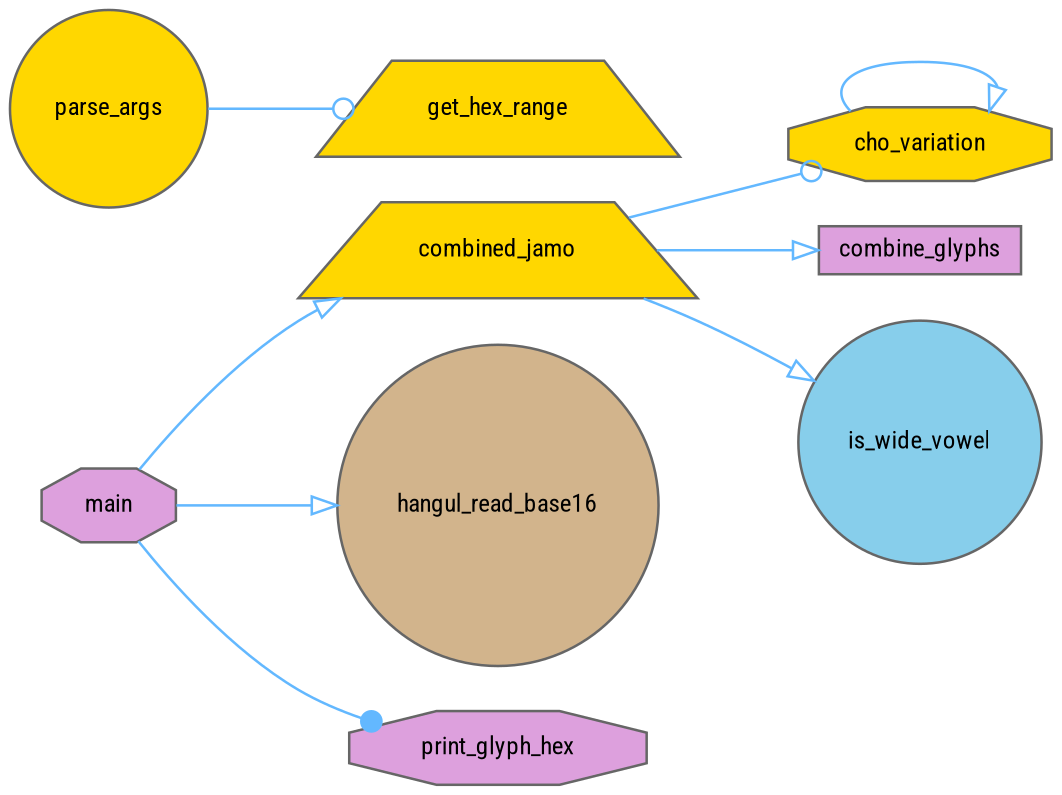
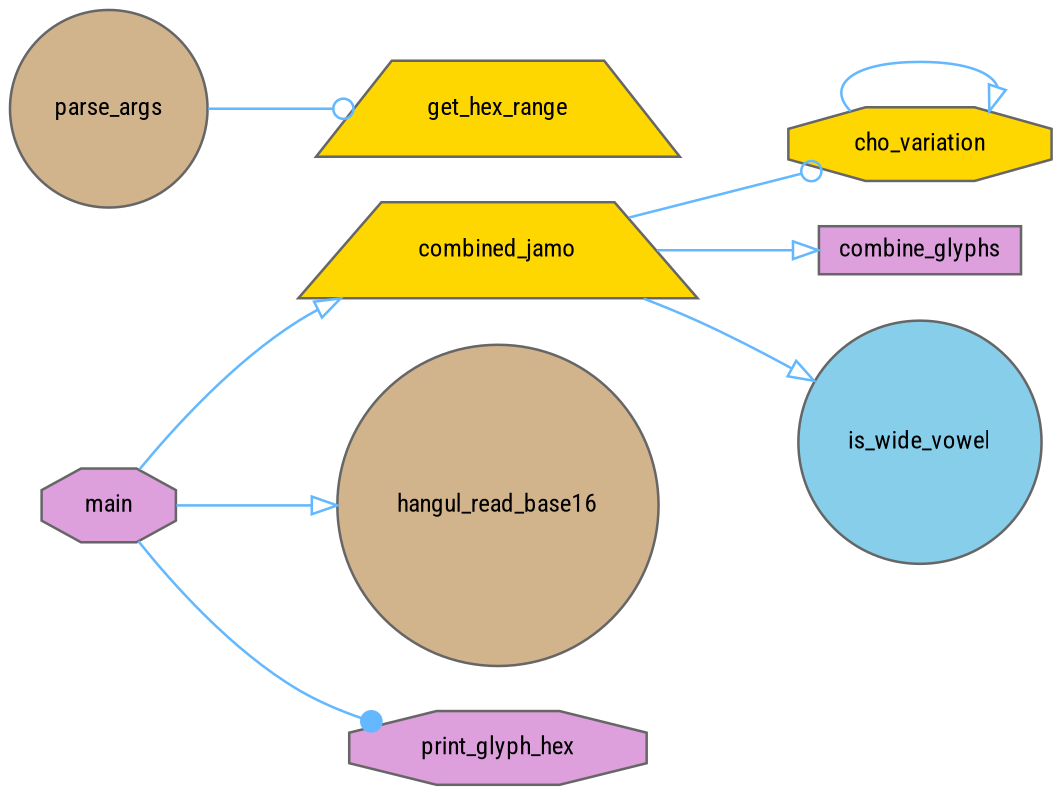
  digraph {
    fontname="Roboto Condensed"
    rankdir=LR
    node [color=grey40 fillcolor=plum fontname="Roboto Condensed" fontsize=10 shape=octagon style=filled]
    edge [arrowhead=onormal color=steelblue1 fontname="Roboto Condensed" fontsize=10 labelfontname=Helvetica labelfontsize=10 style=solid]
    n1 [color=gray40 fontcolor=black height=0.2 label=main width=0.4]
    n2 [fillcolor=gold height=0.2 label=combined_jamo shape=trapezium width=0.4]
    n3 [fillcolor=tan height=0.2 label=hangul_read_base16 shape=circle width=0.4]
    n4 [height=0.2 label=print_glyph_hex width=0.4]
    n5 [fillcolor=gold height=0.2 label=cho_variation width=0.4]
    n6 [height=0.2 label=combine_glyphs shape=box width=0.4]
    n7 [fillcolor=skyblue height=0.2 label=is_wide_vowel shape=circle width=0.4]
-   n8 [fillcolor=gold height=0.2 label=parse_args shape=circle width=0.4]
+   n8 [fillcolor=tan height=0.2 label=parse_args shape=circle width=0.4]
    n9 [fillcolor=gold height=0.2 label=get_hex_range shape=trapezium width=0.4]
    n1 -> n2
    n1 -> n3
    n1 -> n4 [arrowhead=dot]
    n2 -> n5 [arrowhead=odot]
    n2 -> n6
    n2 -> n7
    n5 -> n5
    n8 -> n9 [arrowhead=odot]
  }
